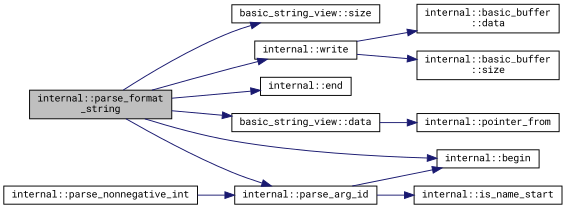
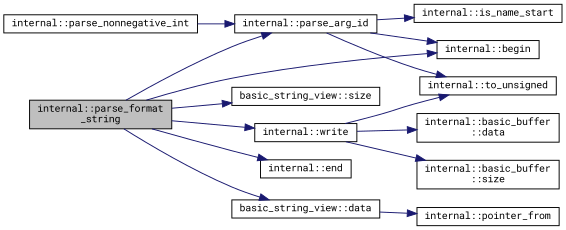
  digraph {
    fontname="Roboto Mono"
    rankdir=LR
    node [color=black fillcolor=white fontname="Roboto Mono" fontsize=10 shape=record style=filled]
    edge [color=midnightblue fontname="Roboto Mono" fontsize=10 labelfontname=Helvetica labelfontsize=10 style=solid]
    n1 [fillcolor=grey75 fontcolor=black height=0.2 label="internal::parse_format\l_string" width=0.4]
    n2 [height=0.2 label="internal::begin" width=0.4]
    n3 [height=0.2 label="internal::end" width=0.4]
    n4 [height=0.2 label="internal::write" width=0.4]
    n5 [height=0.2 label="basic_string_view::data" width=0.4]
    n6 [height=0.2 label="basic_string_view::size" width=0.4]
    n7 [height=0.2 label="internal::parse_arg_id" width=0.4]
    n8 [height=0.2 label="internal::basic_buffer\l::data" width=0.4]
    n9 [height=0.2 label="internal::basic_buffer\l::size" width=0.4]
+   n10 [height=0.2 label="internal::to_unsigned" width=0.4]
    n11 [height=0.2 label="internal::pointer_from" width=0.4]
    n12 [height=0.2 label="internal::is_name_start" width=0.4]
    n13 [height=0.2 label="internal::parse_nonnegative_int" width=0.4]
    n1 -> n2
    n1 -> n3
    n1 -> n4
    n1 -> n5
    n1 -> n6
    n1 -> n7
    n4 -> n8
    n4 -> n9
+   n4 -> n10
    n5 -> n11
    n7 -> n2
+   n7 -> n10
    n7 -> n12
    n13 -> n7
  }
